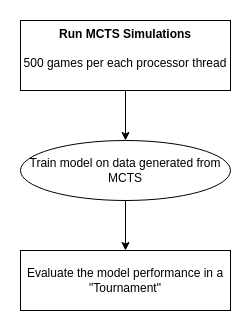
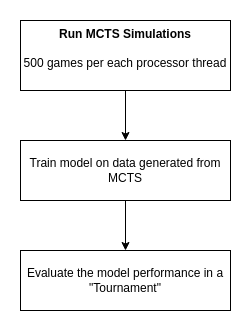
  <mxCell id="0" />
  <mxCell id="1" parent="0" />
  <mxCell id="2" value="&lt;div&gt;&lt;b&gt;Run MCTS Simulations&lt;/b&gt;&lt;/div&gt;&lt;div&gt;&lt;br&gt;&lt;/div&gt;&lt;div&gt;500 games per each processor thread&lt;/div&gt;&lt;div&gt;&lt;br&gt;&lt;/div&gt;" style="rounded=0;whiteSpace=wrap;html=1;" vertex="1" parent="1"><mxGeometry x="20" y="20" width="210" height="70" as="geometry" /></mxCell>
- <mxCell id="3" value="Train model on data generated from MCTS" style="ellipse;whiteSpace=wrap;html=1;" vertex="1" parent="1"><mxGeometry x="20" y="140" width="210" height="60" as="geometry" /></mxCell>
+ <mxCell id="3" value="Train model on data generated from MCTS" style="rounded=0;whiteSpace=wrap;html=1;" vertex="1" parent="1"><mxGeometry x="20" y="140" width="210" height="60" as="geometry" /></mxCell>
  <mxCell id="4" value="Evaluate the model performance in a &quot;Tournament&quot;" style="rounded=0;whiteSpace=wrap;html=1;" vertex="1" parent="1"><mxGeometry x="20" y="250" width="210" height="60" as="geometry" /></mxCell>
  <mxCell id="5" value="" style="endArrow=classic;html=1;rounded=0;entryX=0.5;entryY=0;entryDx=0;entryDy=0;exitX=0.5;exitY=1;exitDx=0;exitDy=0;" edge="1" parent="1" source="3" target="4"><mxGeometry width="50" height="50" relative="1" as="geometry"><mxPoint x="30" y="240" as="sourcePoint" /><mxPoint x="80" y="190" as="targetPoint" /></mxGeometry></mxCell>
  <mxCell id="6" value="" style="endArrow=classic;html=1;rounded=0;entryX=0.5;entryY=0;entryDx=0;entryDy=0;exitX=0.5;exitY=1;exitDx=0;exitDy=0;" edge="1" parent="1" source="2" target="3"><mxGeometry width="50" height="50" relative="1" as="geometry"><mxPoint x="30" y="240" as="sourcePoint" /><mxPoint x="80" y="190" as="targetPoint" /></mxGeometry></mxCell>
